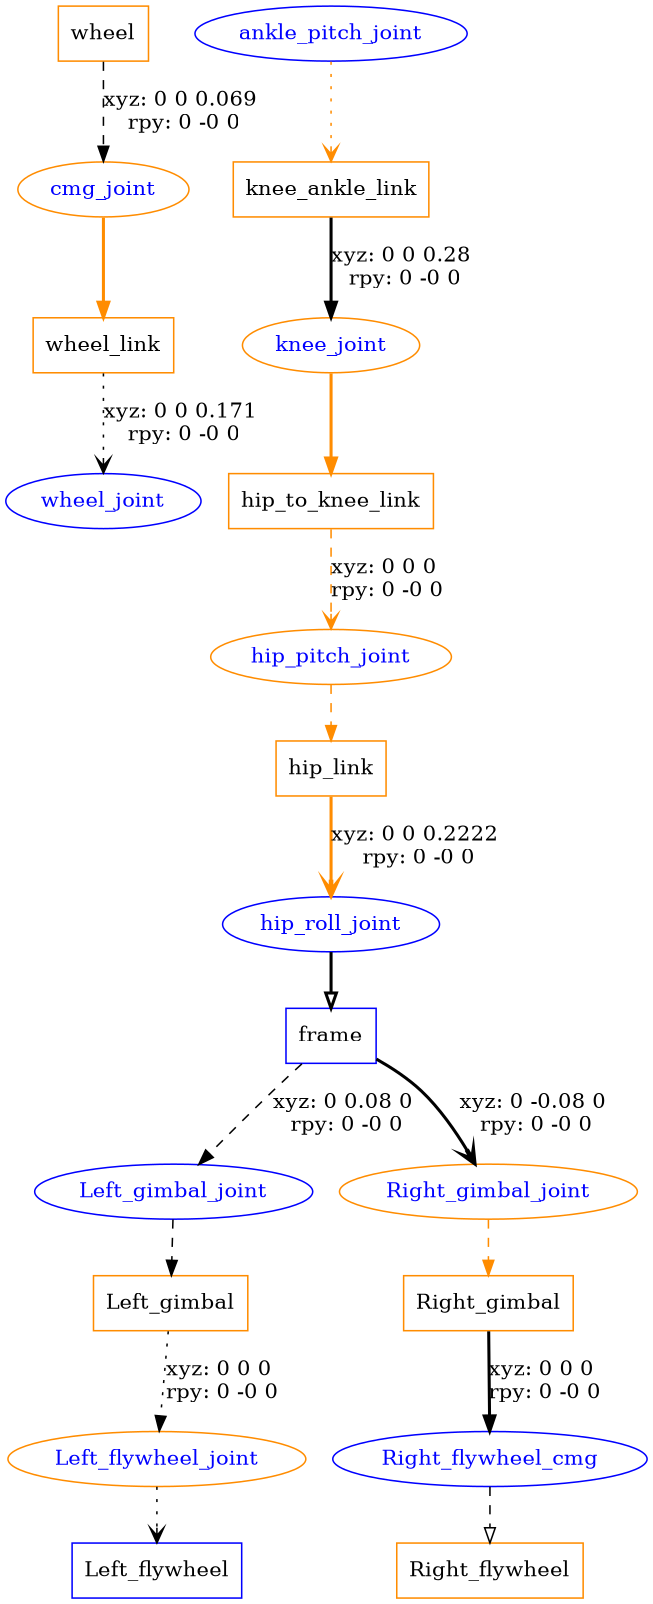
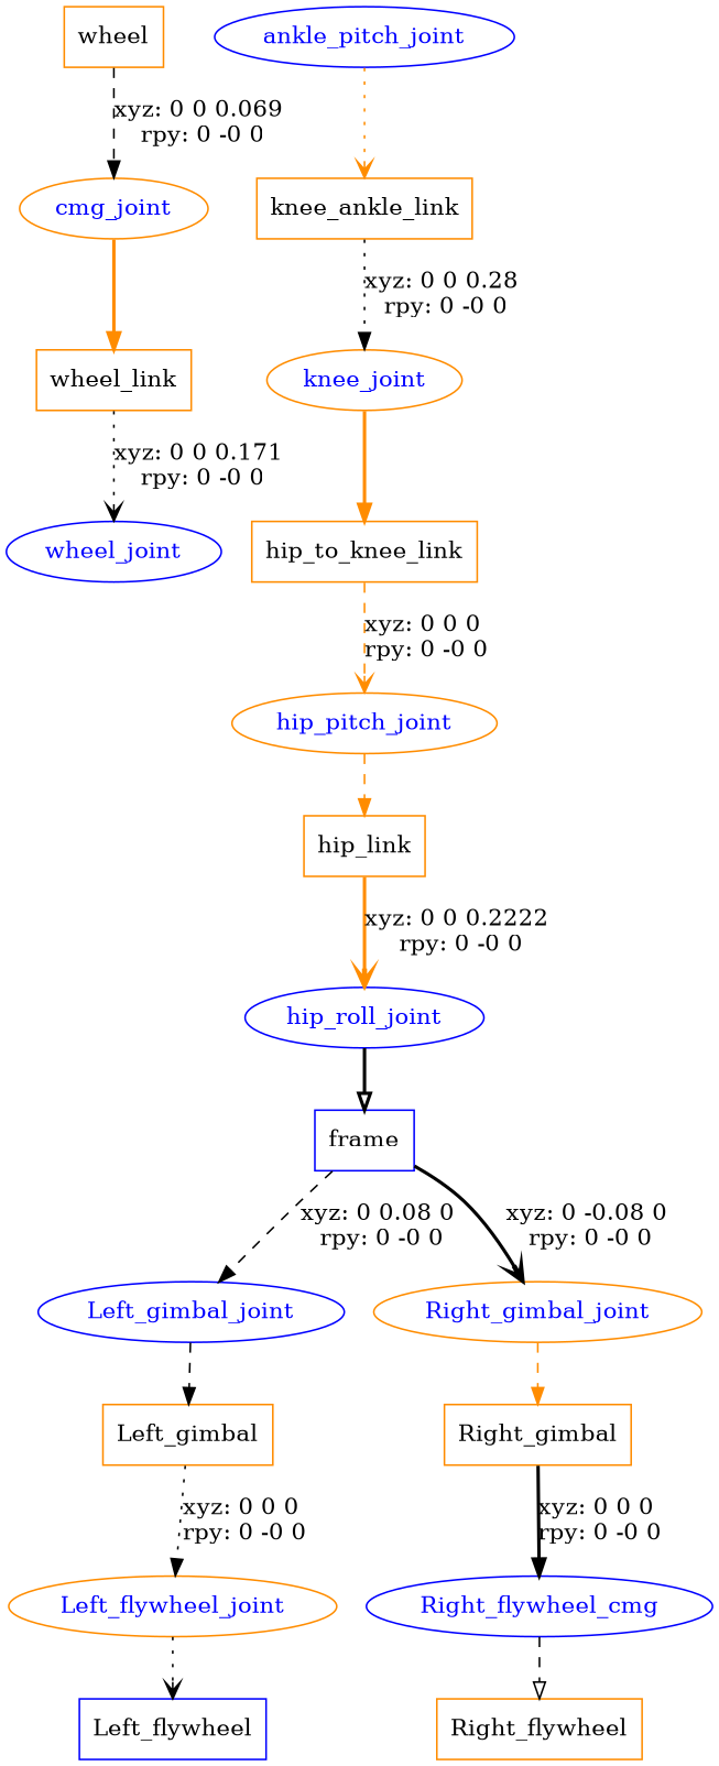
  digraph {
    node [color=darkorange shape=box]
    edge [arrowhead=normal color=black style=dashed]
    n1 [label=wheel]
    cmg_joint [fontcolor=blue shape=ellipse]
    n3 [label=wheel_link]
    wheel_joint [color=blue fontcolor=blue shape=ellipse]
    ankle_pitch_joint [color=blue fontcolor=blue shape=ellipse]
    n6 [label=knee_ankle_link]
    knee_joint [fontcolor=blue shape=ellipse]
    n8 [label=hip_to_knee_link]
    hip_pitch_joint [fontcolor=blue shape=ellipse]
    n10 [label=hip_link]
    hip_roll_joint [color=blue fontcolor=blue shape=ellipse]
    n12 [color=blue label=frame]
    Left_gimbal_joint [color=blue fontcolor=blue shape=ellipse]
    Right_gimbal_joint [fontcolor=blue shape=ellipse]
    n15 [label=Left_gimbal]
    n16 [label=Right_gimbal]
    Left_flywheel_joint [fontcolor=blue shape=ellipse]
    n18 [color=blue label=Left_flywheel]
    n19 [color=blue fontcolor=blue label=Right_flywheel_cmg shape=ellipse]
    n20 [label=Right_flywheel]
    n1 -> cmg_joint [label="xyz: 0 0 0.069 \nrpy: 0 -0 0"]
    cmg_joint -> n3 [color=darkorange style=bold]
    n3 -> wheel_joint [arrowhead=vee label="xyz: 0 0 0.171 \nrpy: 0 -0 0" style=dotted]
    ankle_pitch_joint -> n6 [arrowhead=vee color=darkorange style=dotted]
-   n6 -> knee_joint [label="xyz: 0 0 0.28 \nrpy: 0 -0 0" style=bold]
+   n6 -> knee_joint [label="xyz: 0 0 0.28 \nrpy: 0 -0 0" style=dotted]
    knee_joint -> n8 [color=darkorange style=bold]
    n8 -> hip_pitch_joint [arrowhead=vee color=darkorange label="xyz: 0 0 0 \nrpy: 0 -0 0"]
    hip_pitch_joint -> n10 [color=darkorange]
    n10 -> hip_roll_joint [arrowhead=vee color=darkorange label="xyz: 0 0 0.2222 \nrpy: 0 -0 0" style=bold]
    hip_roll_joint -> n12 [arrowhead=onormal style=bold]
    n12 -> Left_gimbal_joint [label="xyz: 0 0.08 0 \nrpy: 0 -0 0"]
    n12 -> Right_gimbal_joint [arrowhead=vee label="xyz: 0 -0.08 0 \nrpy: 0 -0 0" style=bold]
    Left_gimbal_joint -> n15
    Right_gimbal_joint -> n16 [color=darkorange]
    n15 -> Left_flywheel_joint [label="xyz: 0 0 0 \nrpy: 0 -0 0" style=dotted]
    n16 -> n19 [label="xyz: 0 0 0 \nrpy: 0 -0 0" style=bold]
    Left_flywheel_joint -> n18 [arrowhead=vee style=dotted]
    n19 -> n20 [arrowhead=onormal]
  }
